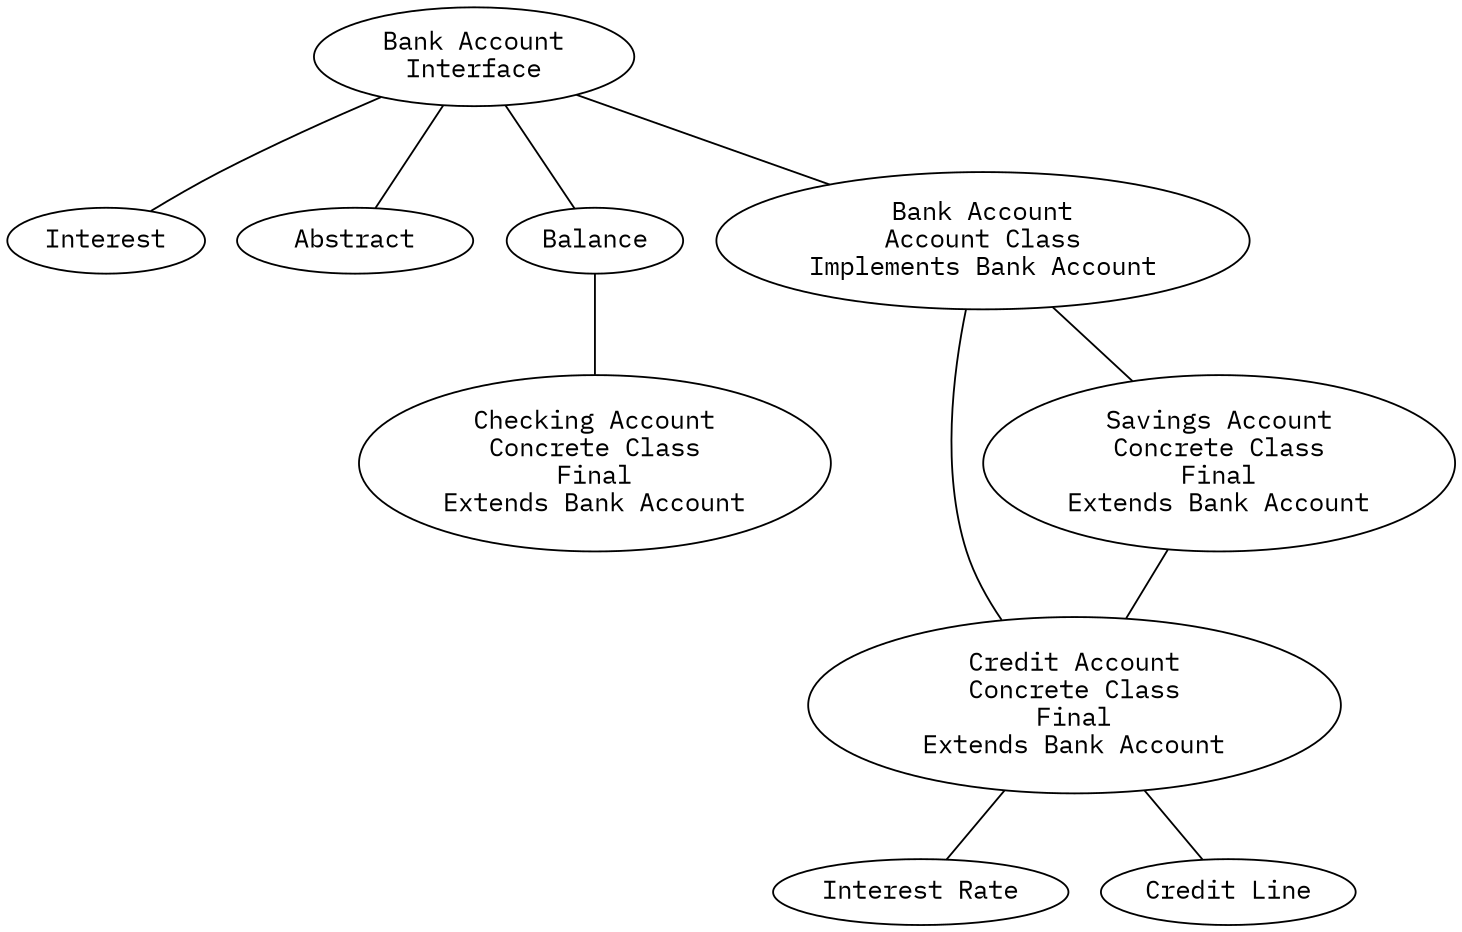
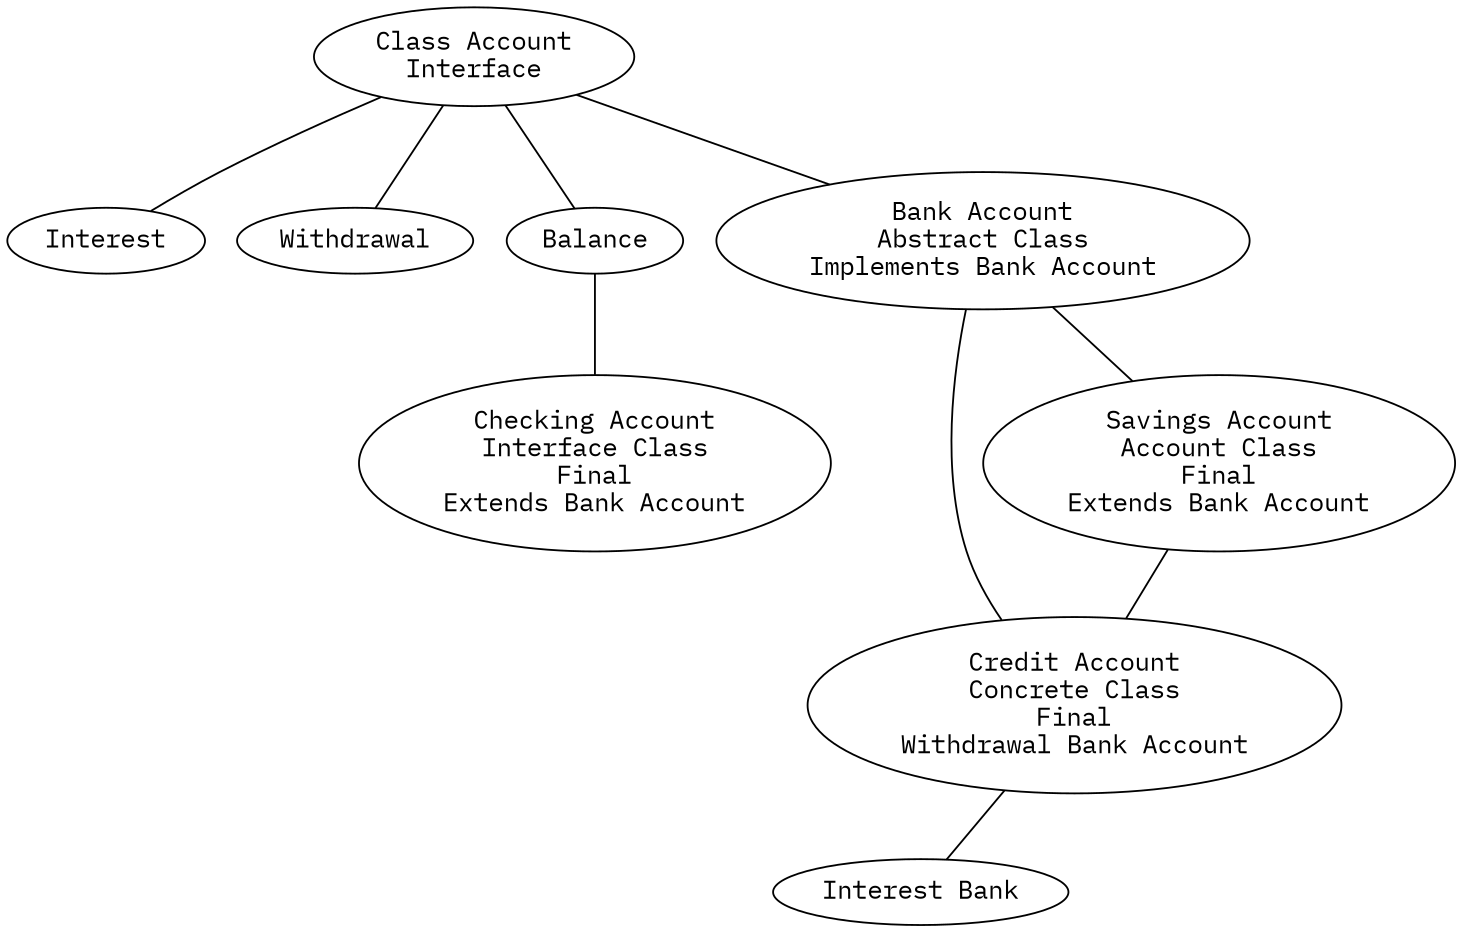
  graph {
    fontname="IBM Plex Mono"
    node [fontname="IBM Plex Mono"]
    edge [fontname="IBM Plex Mono"]
    n1 [label=Interest]
-   n2 [label=Abstract]
+   n2 [label=Withdrawal]
    n3 [label=Balance]
-   n4 [label="Checking Account\nConcrete Class\nFinal\nExtends Bank Account"]
-   n5 [label="Interest Rate"]
-   n6 [label="Credit Line"]
-   n7 [label="Bank Account\nInterface"]
-   n8 [label="Bank Account\nAccount Class\nImplements Bank Account"]
-   n9 [label="Credit Account\nConcrete Class\nFinal\nExtends Bank Account"]
-   n10 [label="Savings Account\nConcrete Class\nFinal\nExtends Bank Account"]
+   n4 [label="Checking Account\nInterface Class\nFinal\nExtends Bank Account"]
+   n5 [label="Interest Bank"]
+   n7 [label="Class Account\nInterface"]
+   n8 [label="Bank Account\nAbstract Class\nImplements Bank Account"]
+   n9 [label="Credit Account\nConcrete Class\nFinal\nWithdrawal Bank Account"]
+   n10 [label="Savings Account\nAccount Class\nFinal\nExtends Bank Account"]
    n3 -- n4
    n7 -- n1
    n7 -- n2
    n7 -- n3
    n7 -- n8
    n8 -- n9
    n8 -- n10
    n9 -- n5
-   n9 -- n6
    n10 -- n9
  }
